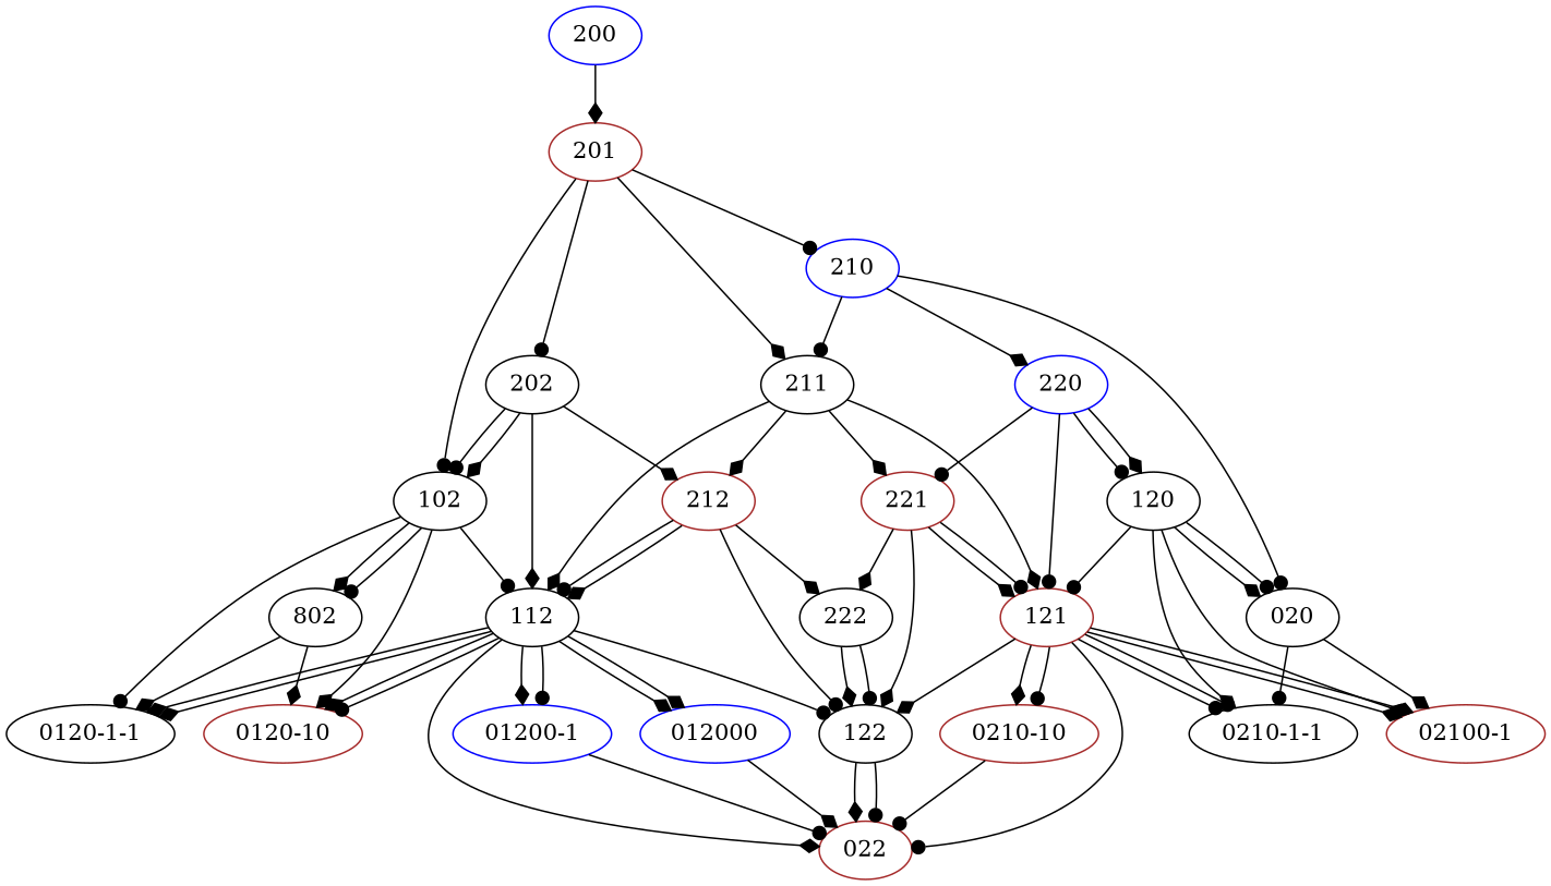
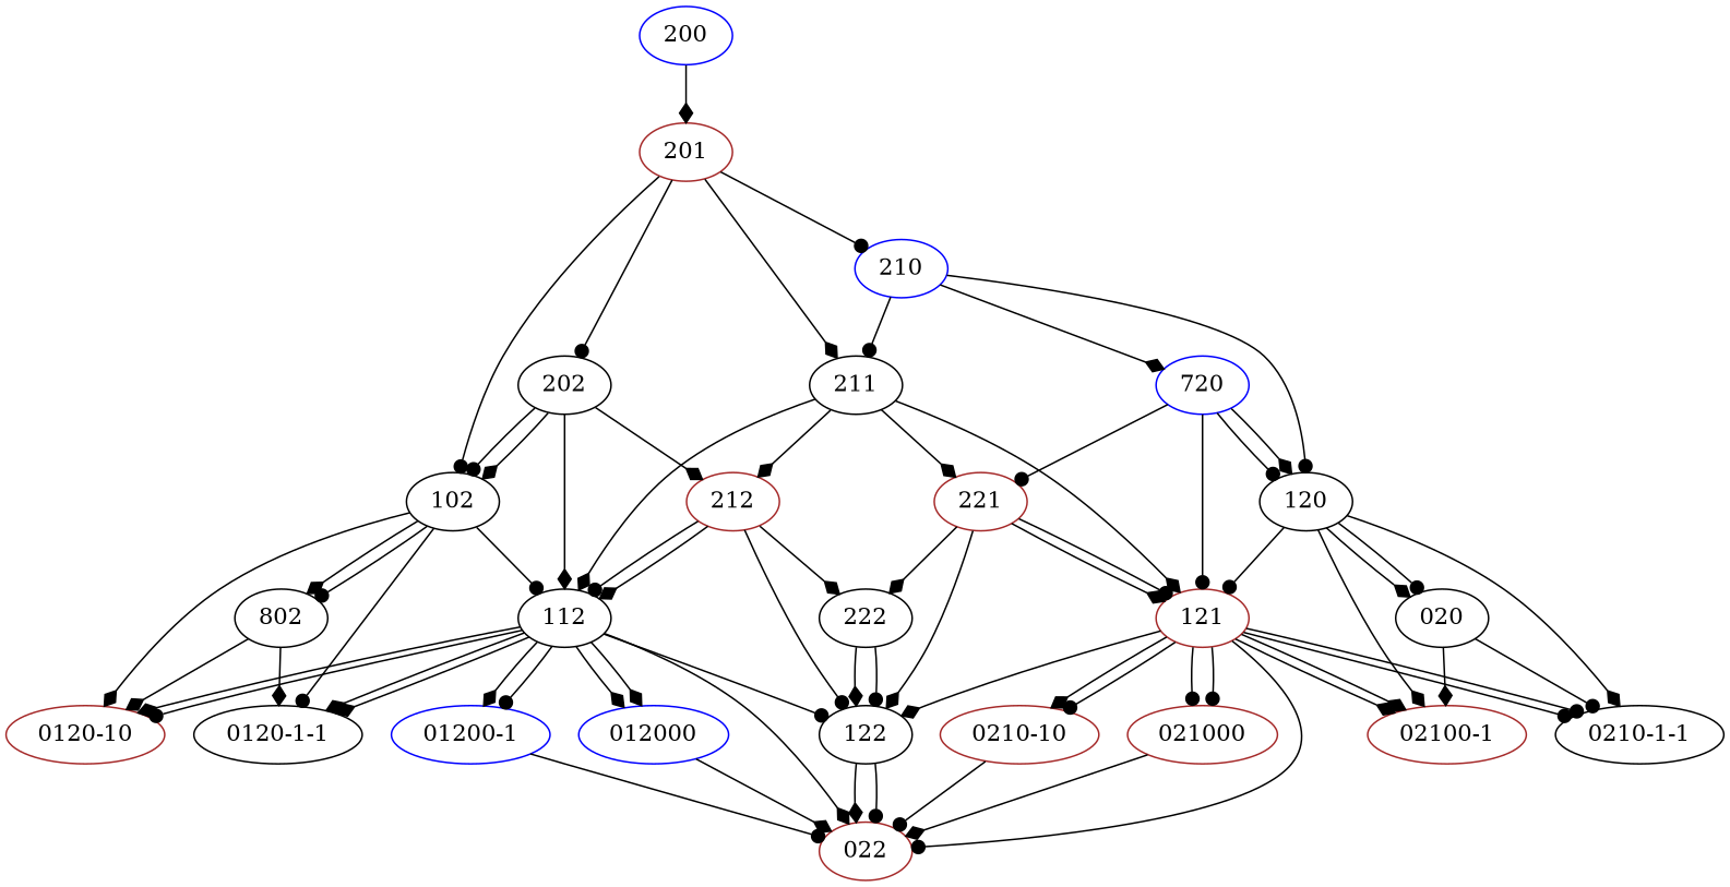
  digraph {
    node [color=black]
    edge [arrowhead=diamond penwidth=1]
    n1 [label=802]
    n2 [label="0120-1-1"]
    n3 [color=brown label="0120-10"]
    n4 [color=blue label="01200-1"]
    n5 [color=brown label=022]
    n6 [color=blue label=012000]
    n7 [label=020]
    n8 [label="0210-1-1"]
    n9 [color=brown label="02100-1"]
    n10 [color=brown label="0210-10"]
+   n11 [color=brown label=021000]
    n12 [label=102]
    n13 [label=112]
    n14 [label=122]
    n15 [label=120]
    n16 [color=brown label=121]
    n17 [color=blue label=200]
    n18 [color=brown label=201]
    n19 [color=blue label=210]
    n20 [label=202]
    n21 [label=211]
-   n22 [color=blue label=220]
+   n22 [color=blue label=720]
    n23 [color=brown label=212]
    n24 [color=brown label=221]
    n25 [label=222]
    n1 -> n2
    n1 -> n3
    n4 -> n5 [arrowhead=dot]
    n6 -> n5
    n7 -> n8 [arrowhead=dot]
    n7 -> n9
    n10 -> n5 [arrowhead=dot]
+   n11 -> n5
    n12 -> n1
    n12 -> n1 [arrowhead=dot]
    n12 -> n2 [arrowhead=dot]
    n12 -> n3
    n12 -> n13 [arrowhead=dot]
    n13 -> n2
    n13 -> n2
    n13 -> n3
    n13 -> n3 [arrowhead=dot]
    n13 -> n4
    n13 -> n4 [arrowhead=dot]
    n13 -> n5
    n13 -> n6
    n13 -> n6
    n13 -> n14 [arrowhead=dot]
    n14 -> n5
    n14 -> n5 [arrowhead=dot]
    n15 -> n7
    n15 -> n7 [arrowhead=dot]
    n15 -> n8
    n15 -> n9
    n15 -> n16 [arrowhead=dot]
    n16 -> n5 [arrowhead=dot]
    n16 -> n8 [arrowhead=dot]
    n16 -> n8 [arrowhead=dot]
    n16 -> n9
    n16 -> n9
    n16 -> n10
    n16 -> n10 [arrowhead=dot]
+   n16 -> n11 [arrowhead=dot]
+   n16 -> n11 [arrowhead=dot]
    n16 -> n14
    n17 -> n18
    n18 -> n12 [arrowhead=dot]
    n18 -> n19 [arrowhead=dot]
    n18 -> n20 [arrowhead=dot]
    n18 -> n21
-   n19 -> n7 [arrowhead=dot]
+   n19 -> n15 [arrowhead=dot]
    n19 -> n21 [arrowhead=dot]
    n19 -> n22
    n20 -> n12 [arrowhead=dot]
    n20 -> n12
    n20 -> n13
    n20 -> n23
    n21 -> n13
    n21 -> n16
    n21 -> n23
    n21 -> n24
    n22 -> n15 [arrowhead=dot]
    n22 -> n15
    n22 -> n16 [arrowhead=dot]
    n22 -> n24 [arrowhead=dot]
    n23 -> n13 [arrowhead=dot]
    n23 -> n13
    n23 -> n14 [arrowhead=dot]
    n23 -> n25
    n24 -> n14
    n24 -> n16
    n24 -> n16 [arrowhead=dot]
    n24 -> n25
    n25 -> n14
    n25 -> n14 [arrowhead=dot]
  }
